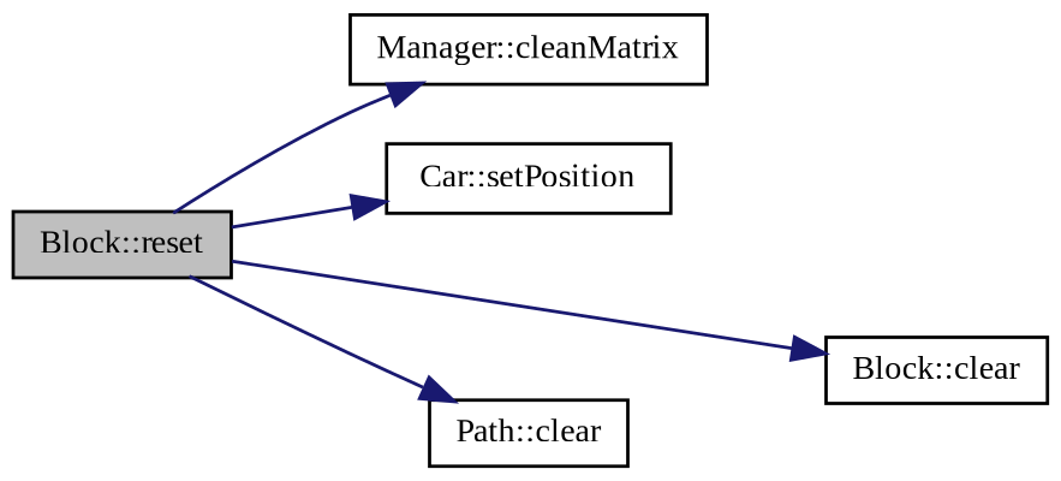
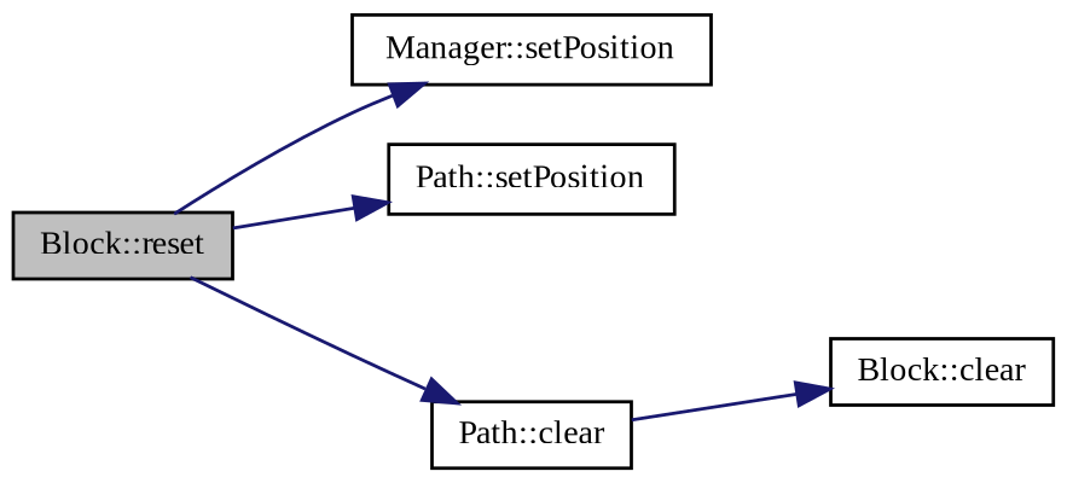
  digraph {
    fontname="Liberation Serif"
    rankdir=LR
    node [color=black fillcolor=white fontname="Liberation Serif" fontsize=10 shape=record style=filled]
    edge [color=midnightblue fontname="Liberation Serif" fontsize=10 labelfontname=Helvetica labelfontsize=10 style=solid]
    n1 [fillcolor=grey75 fontcolor=black height=0.2 label="Block::reset" width=0.4]
-   n2 [height=0.2 label="Manager::cleanMatrix" width=0.4]
-   n3 [height=0.2 label="Car::setPosition" width=0.4]
+   n2 [height=0.2 label="Manager::setPosition" width=0.4]
+   n3 [height=0.2 label="Path::setPosition" width=0.4]
    n4 [height=0.2 label="Block::clear" width=0.4]
    n5 [height=0.2 label="Path::clear" width=0.4]
    n1 -> n2
    n1 -> n3
-   n1 -> n4
+   n5 -> n4
    n1 -> n5
  }
